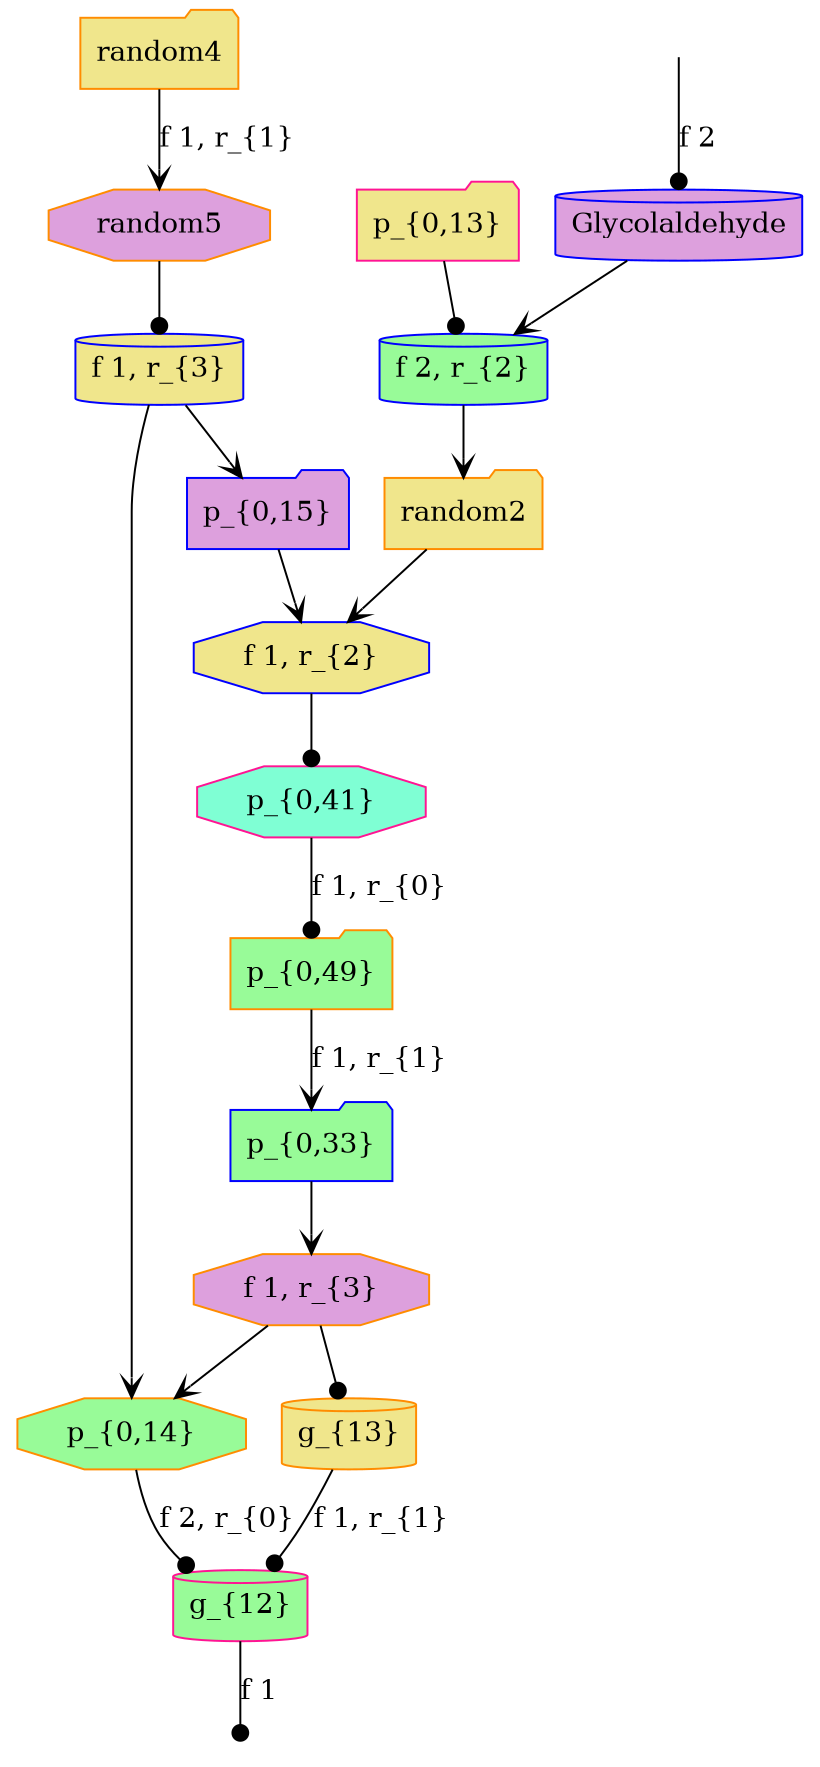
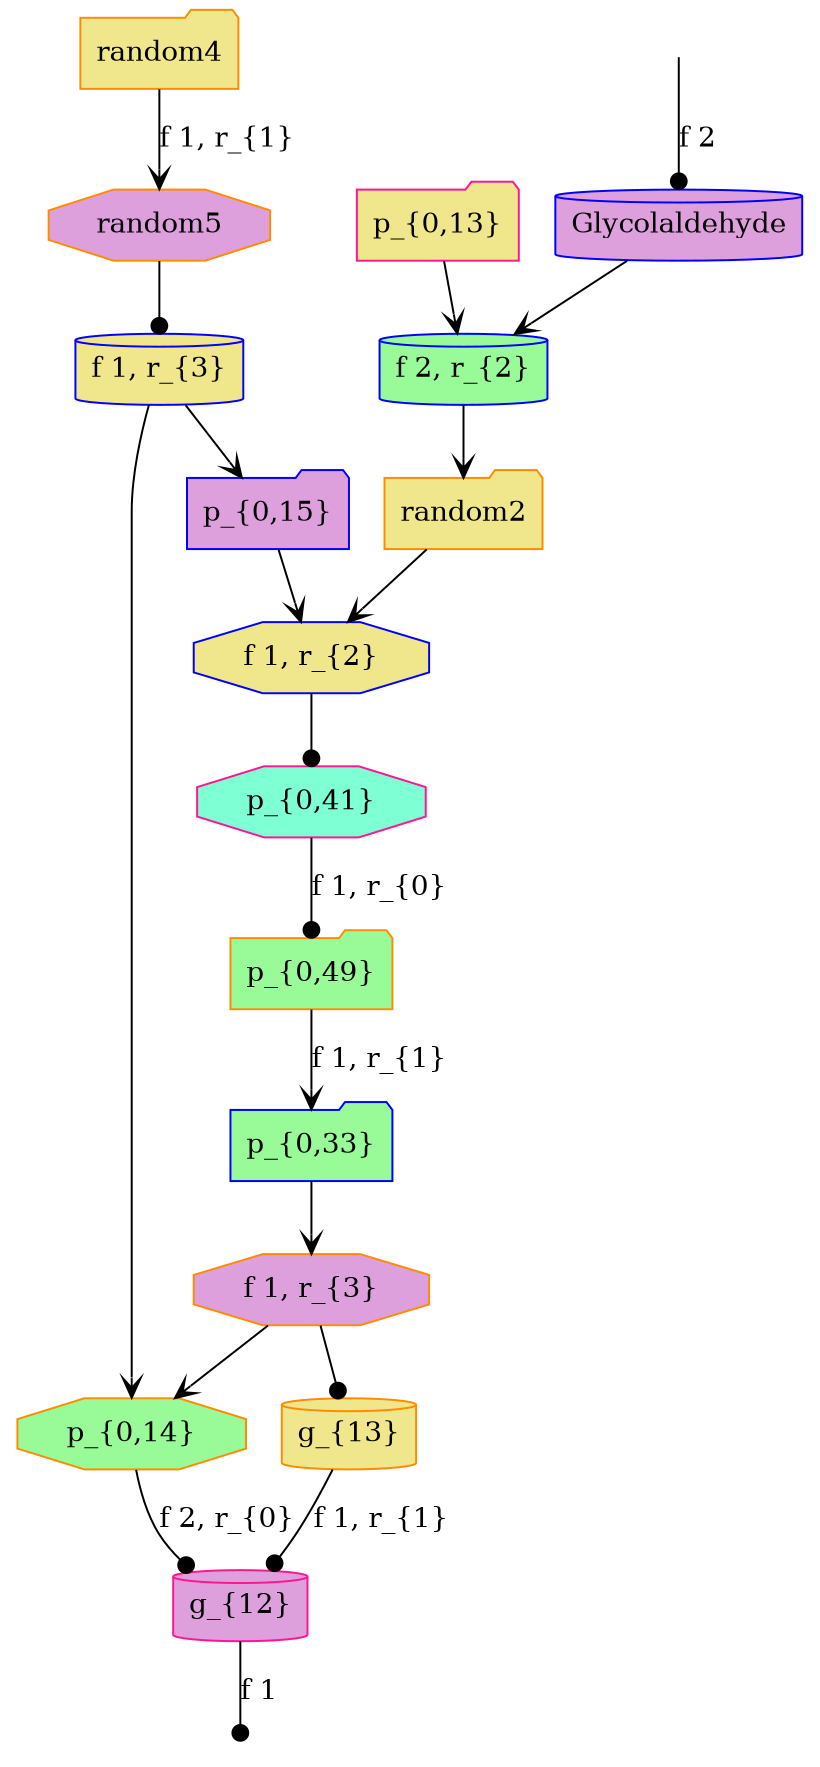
  digraph {
    node [color=darkorange fillcolor=khaki shape=folder style=filled]
    edge [arrowhead=vee]
    n1 [color=blue fillcolor=plum label=Glycolaldehyde shape=cylinder]
    n2 [color=blue fillcolor=palegreen label="f 2, r_{2}" shape=cylinder]
    n3 [label=random2]
    n4 [color=blue label="f 1, r_{2}" shape=octagon]
    n5 [label=random4]
    n6 [fillcolor=plum label=random5 shape=octagon]
    n7 [color=deeppink fillcolor=aquamarine label="p_{0,41}" shape=octagon]
    n8 [color=blue label="f 1, r_{3}" shape=cylinder]
    n9 [fillcolor=palegreen label="p_{0,14}" shape=octagon]
    n10 [color=blue fillcolor=plum label="p_{0,15}"]
-   n11 [color=deeppink fillcolor=palegreen label="g_{12}" shape=cylinder]
+   n11 [color=deeppink fillcolor=plum label="g_{12}" shape=cylinder]
    "12-0-IOFlow" [shape=point style=invis color="" fillcolor=""]
    n13 [label="g_{13}" shape=cylinder]
    n14 [color=deeppink label="p_{0,13}"]
    n15 [color=blue fillcolor=palegreen label="p_{0,33}"]
    n16 [fillcolor=plum label="f 1, r_{3}" shape=octagon]
    n17 [fillcolor=palegreen label="p_{0,49}"]
    "1-0-IOFlow" [shape=point style=invis color="" fillcolor=""]
    n1 -> n2
    n2 -> n3
    n3 -> n4
    n4 -> n7 [arrowhead=dot]
    n5 -> n6 [label="f 1, r_{1}"]
    n6 -> n8 [arrowhead=dot]
    n7 -> n17 [arrowhead=dot label="f 1, r_{0}"]
    n8 -> n9
    n8 -> n10
    n9 -> n11 [arrowhead=dot label="f 2, r_{0}"]
    n10 -> n4
    n11 -> "12-0-IOFlow" [arrowhead=dot label="f 1"]
    n13 -> n11 [arrowhead=dot label="f 1, r_{1}"]
-   n14 -> n2 [arrowhead=dot]
+   n14 -> n2
    n15 -> n16
    n16 -> n9
    n16 -> n13 [arrowhead=dot]
    n17 -> n15 [label="f 1, r_{1}"]
    "1-0-IOFlow" -> n1 [arrowhead=dot label="f 2"]
  }
